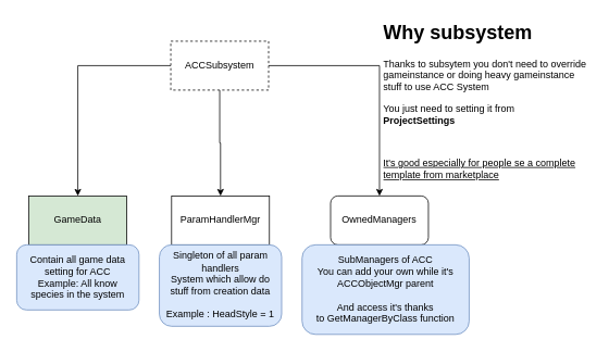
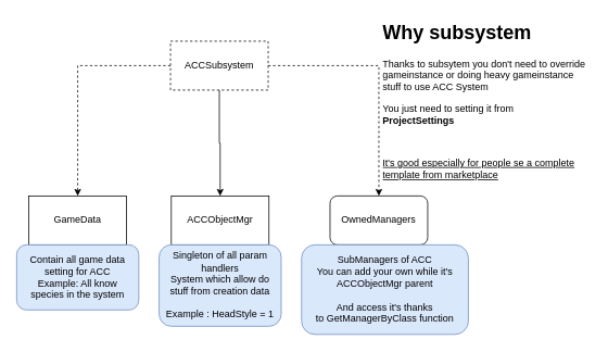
  <mxCell id="0" />
  <mxCell id="1" parent="0" />
- <mxCell id="2" style="edgeStyle=orthogonalEdgeStyle;rounded=0;orthogonalLoop=1;jettySize=auto;html=1;entryX=0.5;entryY=0;entryDx=0;entryDy=0;" parent="1" source="5" target="6" edge="1"><mxGeometry relative="1" as="geometry" /></mxCell>
+ <mxCell id="2" style="edgeStyle=orthogonalEdgeStyle;rounded=0;orthogonalLoop=1;jettySize=auto;html=1;entryX=0.5;entryY=0;entryDx=0;entryDy=0;dashed=1;" parent="1" source="5" target="6" edge="1"><mxGeometry relative="1" as="geometry" /></mxCell>
  <mxCell id="3" style="edgeStyle=orthogonalEdgeStyle;rounded=0;orthogonalLoop=1;jettySize=auto;html=1;" parent="1" source="5" target="7" edge="1"><mxGeometry relative="1" as="geometry" /></mxCell>
- <mxCell id="4" style="edgeStyle=orthogonalEdgeStyle;rounded=0;orthogonalLoop=1;jettySize=auto;html=1;" parent="1" source="5" target="8" edge="1"><mxGeometry relative="1" as="geometry" /></mxCell>
+ <mxCell id="4" style="edgeStyle=orthogonalEdgeStyle;rounded=0;orthogonalLoop=1;jettySize=auto;html=1;dashed=1;" parent="1" source="5" target="8" edge="1"><mxGeometry relative="1" as="geometry" /></mxCell>
  <mxCell id="5" value="ACCSubsystem" style="rounded=0;whiteSpace=wrap;html=1;dashed=1;" parent="1" vertex="1"><mxGeometry x="209" y="50" width="120" height="60" as="geometry" /></mxCell>
- <mxCell id="6" value="GameData" style="rounded=0;whiteSpace=wrap;html=1;fillColor=#d5e8d4;" parent="1" vertex="1"><mxGeometry x="35" y="240" width="120" height="60" as="geometry" /></mxCell>
- <mxCell id="7" value="ParamHandlerMgr" style="rounded=0;whiteSpace=wrap;html=1;" parent="1" vertex="1"><mxGeometry x="210" y="240" width="120" height="60" as="geometry" /></mxCell>
+ <mxCell id="6" value="GameData" style="rounded=0;whiteSpace=wrap;html=1;" parent="1" vertex="1"><mxGeometry x="35" y="240" width="120" height="60" as="geometry" /></mxCell>
+ <mxCell id="7" value="ACCObjectMgr" style="rounded=0;whiteSpace=wrap;html=1;" parent="1" vertex="1"><mxGeometry x="210" y="240" width="120" height="60" as="geometry" /></mxCell>
  <mxCell id="8" value="OwnedManagers" style="whiteSpace=wrap;html=1;rounded=1;" parent="1" vertex="1"><mxGeometry x="405" y="240" width="120" height="60" as="geometry" /></mxCell>
  <mxCell id="9" value="Contain all game data setting for ACC&lt;br&gt;Example: All know species in the system" style="rounded=1;whiteSpace=wrap;html=1;fillColor=#dae8fc;strokeColor=#6c8ebf;labelPadding=0;spacing=7;" parent="1" vertex="1"><mxGeometry x="20" y="300" width="150" height="80" as="geometry" /></mxCell>
  <mxCell id="10" value="Singleton of all param handlers&lt;br&gt;System which allow do stuff from creation data&lt;br&gt;&lt;br&gt;Example : HeadStyle = 1" style="rounded=1;whiteSpace=wrap;html=1;fillColor=#dae8fc;strokeColor=#6c8ebf;labelPadding=0;spacing=7;" parent="1" vertex="1"><mxGeometry x="195" y="300" width="150" height="100" as="geometry" /></mxCell>
  <mxCell id="11" value="SubManagers of ACC&lt;br&gt;You can add your own while it's ACCObjectMgr parent&lt;br&gt;&lt;br&gt;And access it's thanks to&amp;nbsp;GetManagerByClass function" style="rounded=1;whiteSpace=wrap;html=1;fillColor=#dae8fc;strokeColor=#6c8ebf;labelPadding=0;spacing=7;" parent="1" vertex="1"><mxGeometry x="370" y="300" width="205" height="110" as="geometry" /></mxCell>
  <mxCell id="12" value="&lt;h1&gt;Why subsystem&lt;/h1&gt;&lt;p&gt;Thanks to subsytem you don't need to override gameinstance or doing heavy gameinstance stuff to use ACC System&lt;/p&gt;&lt;p&gt;You just need to setting it from &lt;b&gt;ProjectSettings&lt;/b&gt;&lt;/p&gt;&lt;p&gt;&lt;b&gt;&lt;br&gt;&lt;/b&gt;&lt;/p&gt;&lt;p&gt;&lt;u&gt;It's good especially for people se a complete template from marketplace&lt;/u&gt;&lt;/p&gt;" style="text;html=1;strokeColor=none;fillColor=none;spacing=5;spacingTop=-20;whiteSpace=wrap;overflow=hidden;rounded=0;" parent="1" vertex="1"><mxGeometry x="465" y="20" width="260" height="210" as="geometry" /></mxCell>
